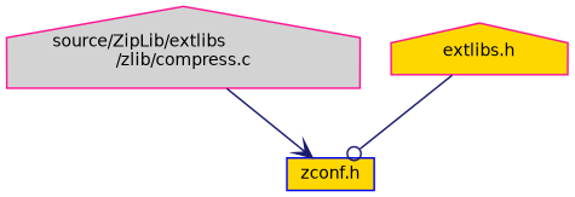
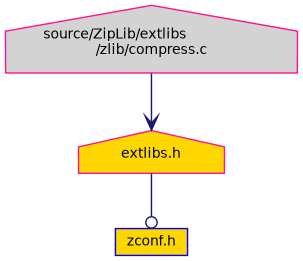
  digraph {
    node [color=deeppink fillcolor=gold fontname=Helvetica fontsize=10 shape=house style=filled]
    edge [color=midnightblue fontname=Helvetica fontsize=10 labelfontname=Helvetica labelfontsize=10 style=solid]
    n1 [fillcolor=lightgrey fontcolor=black height=0.2 label="source/ZipLib/extlibs\l/zlib/compress.c" width=0.4]
    n2 [height=0.2 label="extlibs.h" width=0.4]
    n3 [color=blue height=0.2 label="zconf.h" shape=box width=0.4]
-   n1 -> n3 [arrowhead=vee]
+   n1 -> n2 [arrowhead=vee]
    n2 -> n3 [arrowhead=odot]
  }
